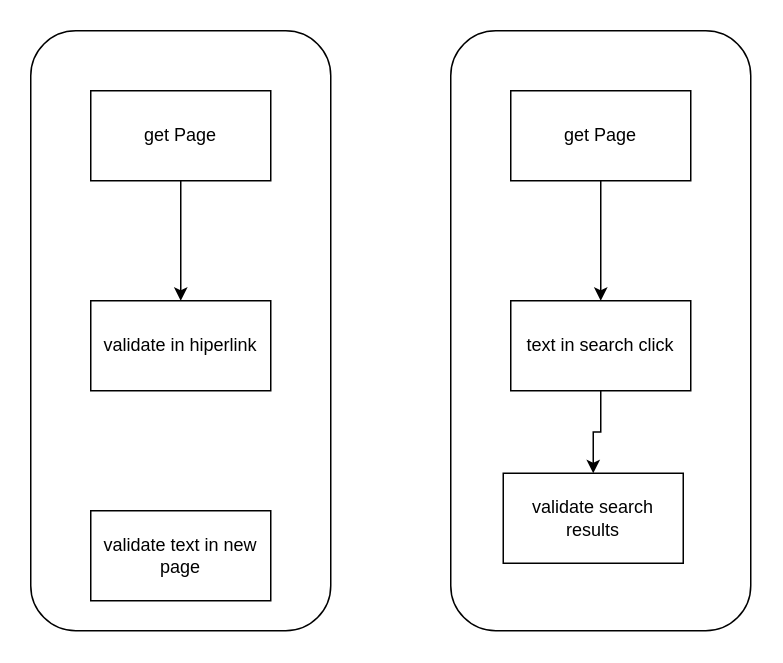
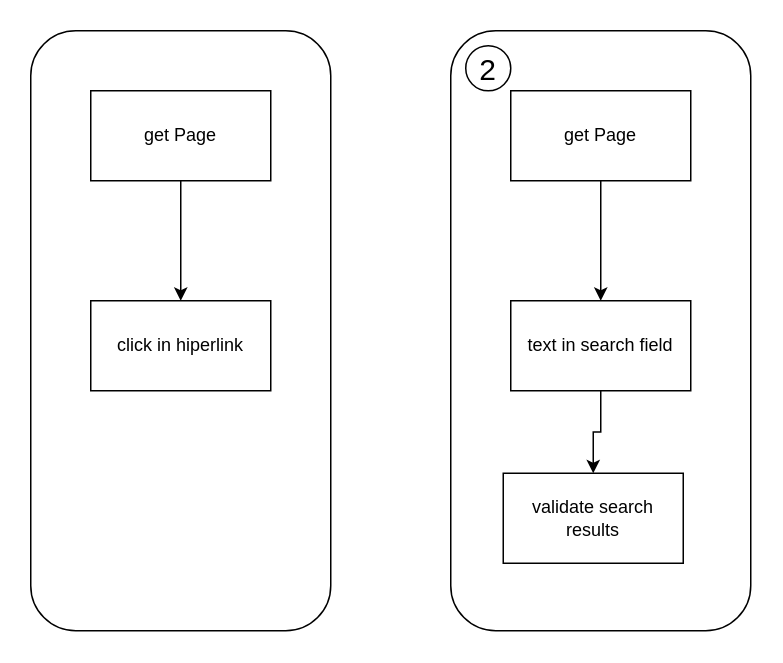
  <mxCell id="0" />
  <mxCell id="1" parent="0" />
  <mxCell id="2" value="" style="edgeStyle=orthogonalEdgeStyle;rounded=0;orthogonalLoop=1;jettySize=auto;html=1;" edge="1" parent="1" source="3" target="4"><mxGeometry relative="1" as="geometry" /></mxCell>
  <mxCell id="3" value="get Page" style="rounded=0;whiteSpace=wrap;html=1;" vertex="1" parent="1"><mxGeometry x="60" y="60" width="120" height="60" as="geometry" /></mxCell>
- <mxCell id="4" value="validate in hiperlink" style="rounded=0;whiteSpace=wrap;html=1;" vertex="1" parent="1"><mxGeometry x="60" y="200" width="120" height="60" as="geometry" /></mxCell>
- <mxCell id="5" value="validate text in new page" style="rounded=0;whiteSpace=wrap;html=1;" vertex="1" parent="1"><mxGeometry x="60" y="340" width="120" height="60" as="geometry" /></mxCell>
+ <mxCell id="4" value="click in hiperlink" style="rounded=0;whiteSpace=wrap;html=1;" vertex="1" parent="1"><mxGeometry x="60" y="200" width="120" height="60" as="geometry" /></mxCell>
  <mxCell id="6" value="" style="edgeStyle=orthogonalEdgeStyle;rounded=0;orthogonalLoop=1;jettySize=auto;html=1;" edge="1" parent="1" source="7" target="9"><mxGeometry relative="1" as="geometry" /></mxCell>
  <mxCell id="7" value="get Page" style="rounded=0;whiteSpace=wrap;html=1;" vertex="1" parent="1"><mxGeometry x="340" y="60" width="120" height="60" as="geometry" /></mxCell>
  <mxCell id="8" value="" style="edgeStyle=orthogonalEdgeStyle;rounded=0;orthogonalLoop=1;jettySize=auto;html=1;" edge="1" parent="1" source="9" target="10"><mxGeometry relative="1" as="geometry" /></mxCell>
- <mxCell id="9" value="text in search click" style="rounded=0;whiteSpace=wrap;html=1;" vertex="1" parent="1"><mxGeometry x="340" y="200" width="120" height="60" as="geometry" /></mxCell>
+ <mxCell id="9" value="text in search field" style="rounded=0;whiteSpace=wrap;html=1;" vertex="1" parent="1"><mxGeometry x="340" y="200" width="120" height="60" as="geometry" /></mxCell>
  <mxCell id="10" value="validate search results" style="rounded=0;whiteSpace=wrap;html=1;" vertex="1" parent="1"><mxGeometry x="335" y="315" width="120" height="60" as="geometry" /></mxCell>
  <mxCell id="11" value="" style="rounded=1;whiteSpace=wrap;html=1;fillColor=none;" vertex="1" parent="1"><mxGeometry x="20" y="20" width="200" height="400" as="geometry" /></mxCell>
+ <mxCell id="12" value="2" style="ellipse;whiteSpace=wrap;html=1;aspect=fixed;fillColor=none;fontSize=20;" vertex="1" parent="1"><mxGeometry x="310" y="30" width="30" height="30" as="geometry" /></mxCell>
  <mxCell id="13" value="" style="rounded=1;whiteSpace=wrap;html=1;fillColor=none;" vertex="1" parent="1"><mxGeometry x="300" y="20" width="200" height="400" as="geometry" /></mxCell>
